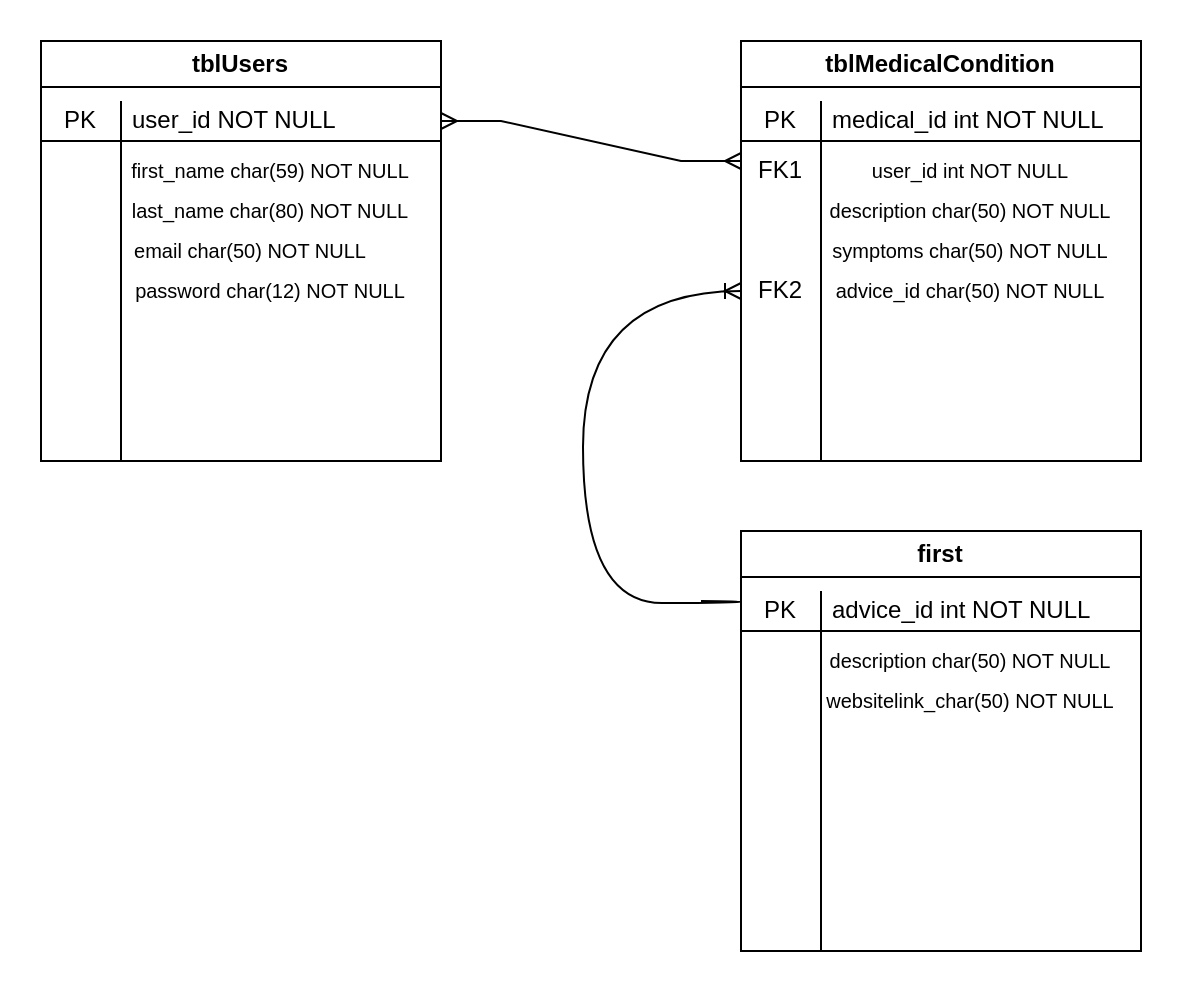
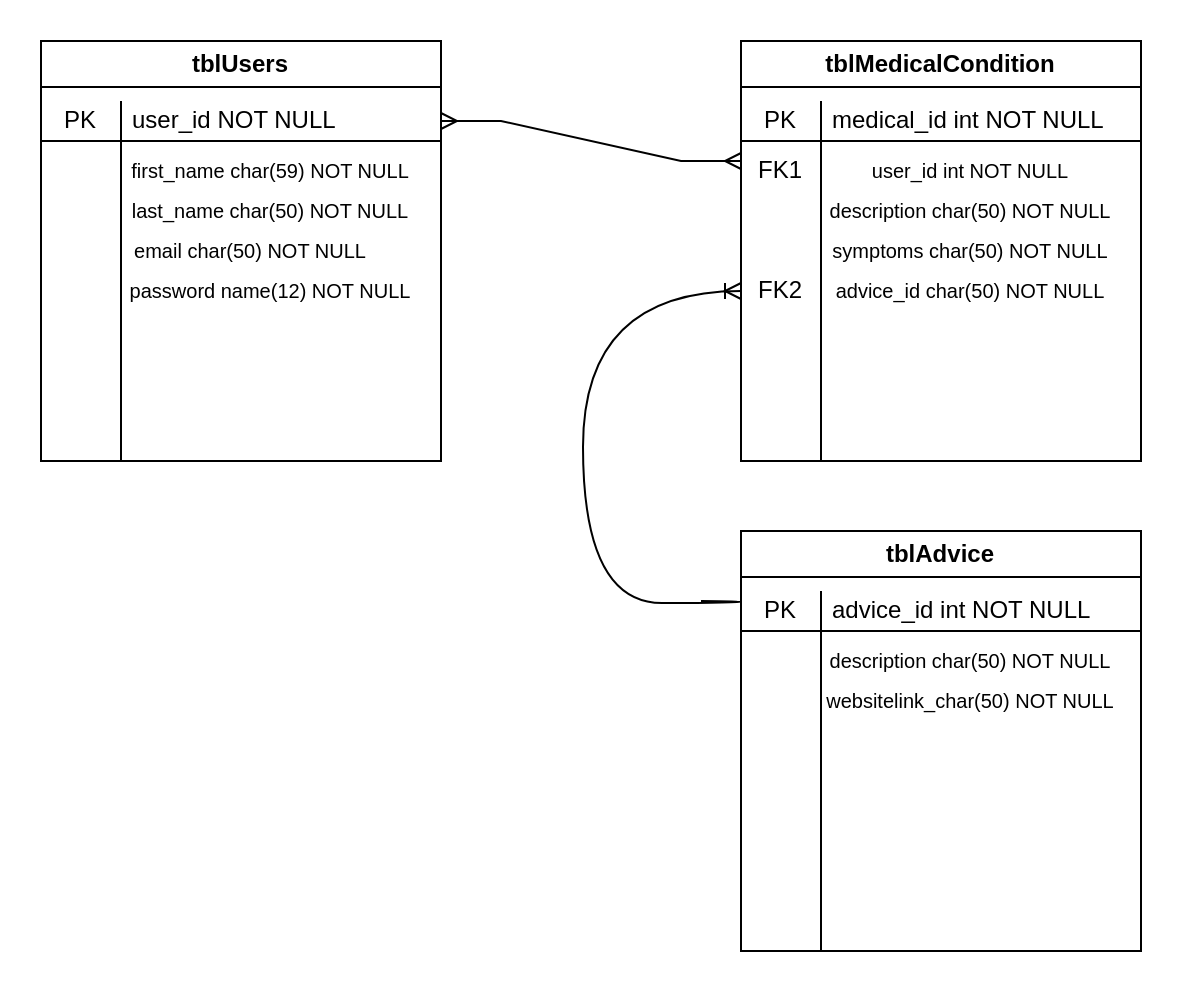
  <mxCell id="0" />
  <mxCell id="1" parent="0" />
  <mxCell id="2" value="tblUsers" style="swimlane;whiteSpace=wrap;html=1;" vertex="1" parent="1"><mxGeometry x="20" y="20" width="200" height="210" as="geometry"><mxRectangle x="140" y="130" width="80" height="30" as="alternateBounds" /></mxGeometry></mxCell>
  <mxCell id="3" value="PK" style="text;html=1;align=center;verticalAlign=middle;whiteSpace=wrap;rounded=0;" vertex="1" parent="2"><mxGeometry y="30" width="40" height="20" as="geometry" /></mxCell>
  <mxCell id="4" value="" style="endArrow=none;html=1;rounded=0;" edge="1" parent="2"><mxGeometry width="50" height="50" relative="1" as="geometry"><mxPoint x="40" y="210" as="sourcePoint" /><mxPoint x="40" y="30" as="targetPoint" /></mxGeometry></mxCell>
  <mxCell id="5" value="user_id NOT NULL" style="text;strokeColor=none;fillColor=none;align=left;verticalAlign=middle;spacingLeft=4;spacingRight=4;overflow=hidden;points=[[0,0.5],[1,0.5]];portConstraint=eastwest;rotatable=0;whiteSpace=wrap;html=1;" vertex="1" parent="2"><mxGeometry x="40" y="25" width="160" height="30" as="geometry" /></mxCell>
  <mxCell id="6" value="" style="endArrow=none;html=1;rounded=0;exitX=0;exitY=1;exitDx=0;exitDy=0;" edge="1" parent="2" source="3"><mxGeometry width="50" height="50" relative="1" as="geometry"><mxPoint x="70" y="70" as="sourcePoint" /><mxPoint x="200" y="50" as="targetPoint" /></mxGeometry></mxCell>
  <mxCell id="7" value="&lt;font style=&quot;font-size: 10px;&quot;&gt;first_name char(59) NOT NULL&lt;/font&gt;" style="text;html=1;align=center;verticalAlign=middle;whiteSpace=wrap;rounded=0;" vertex="1" parent="2"><mxGeometry x="30" y="50" width="170" height="30" as="geometry" /></mxCell>
- <mxCell id="8" value="&lt;font style=&quot;font-size: 10px;&quot;&gt;last_name char(80) NOT NULL&lt;/font&gt;" style="text;html=1;align=center;verticalAlign=middle;whiteSpace=wrap;rounded=0;" vertex="1" parent="2"><mxGeometry x="30" y="70" width="170" height="30" as="geometry" /></mxCell>
+ <mxCell id="8" value="&lt;font style=&quot;font-size: 10px;&quot;&gt;last_name char(50) NOT NULL&lt;/font&gt;" style="text;html=1;align=center;verticalAlign=middle;whiteSpace=wrap;rounded=0;" vertex="1" parent="2"><mxGeometry x="30" y="70" width="170" height="30" as="geometry" /></mxCell>
  <mxCell id="9" value="&lt;font style=&quot;font-size: 10px;&quot;&gt;email char(50) NOT NULL&lt;/font&gt;" style="text;html=1;align=center;verticalAlign=middle;whiteSpace=wrap;rounded=0;" vertex="1" parent="2"><mxGeometry x="20" y="90" width="170" height="30" as="geometry" /></mxCell>
- <mxCell id="10" value="&lt;font style=&quot;font-size: 10px;&quot;&gt;password char(12) NOT NULL&lt;/font&gt;" style="text;html=1;align=center;verticalAlign=middle;whiteSpace=wrap;rounded=0;" vertex="1" parent="2"><mxGeometry x="30" y="110" width="170" height="30" as="geometry" /></mxCell>
+ <mxCell id="10" value="&lt;font style=&quot;font-size: 10px;&quot;&gt;password name(12) NOT NULL&lt;/font&gt;" style="text;html=1;align=center;verticalAlign=middle;whiteSpace=wrap;rounded=0;" vertex="1" parent="2"><mxGeometry x="30" y="110" width="170" height="30" as="geometry" /></mxCell>
  <mxCell id="11" value="" style="edgeStyle=entityRelationEdgeStyle;fontSize=12;html=1;endArrow=ERmany;startArrow=ERmany;rounded=0;entryX=0;entryY=0.25;entryDx=0;entryDy=0;" edge="1" parent="1" target="21"><mxGeometry width="100" height="100" relative="1" as="geometry"><mxPoint x="220" y="60" as="sourcePoint" /><mxPoint x="280" y="100" as="targetPoint" /></mxGeometry></mxCell>
  <mxCell id="12" value="tblMedicalCondition" style="swimlane;whiteSpace=wrap;html=1;" vertex="1" parent="1"><mxGeometry x="370" y="20" width="200" height="210" as="geometry"><mxRectangle x="140" y="130" width="80" height="30" as="alternateBounds" /></mxGeometry></mxCell>
  <mxCell id="13" value="PK" style="text;html=1;align=center;verticalAlign=middle;whiteSpace=wrap;rounded=0;" vertex="1" parent="12"><mxGeometry y="30" width="40" height="20" as="geometry" /></mxCell>
  <mxCell id="14" value="" style="endArrow=none;html=1;rounded=0;" edge="1" parent="12"><mxGeometry width="50" height="50" relative="1" as="geometry"><mxPoint x="40" y="210" as="sourcePoint" /><mxPoint x="40" y="30" as="targetPoint" /></mxGeometry></mxCell>
  <mxCell id="15" value="medical_id int NOT NULL" style="text;strokeColor=none;fillColor=none;align=left;verticalAlign=middle;spacingLeft=4;spacingRight=4;overflow=hidden;points=[[0,0.5],[1,0.5]];portConstraint=eastwest;rotatable=0;whiteSpace=wrap;html=1;" vertex="1" parent="12"><mxGeometry x="40" y="25" width="160" height="30" as="geometry" /></mxCell>
  <mxCell id="16" value="" style="endArrow=none;html=1;rounded=0;exitX=0;exitY=1;exitDx=0;exitDy=0;" edge="1" parent="12" source="13"><mxGeometry width="50" height="50" relative="1" as="geometry"><mxPoint x="70" y="70" as="sourcePoint" /><mxPoint x="200" y="50" as="targetPoint" /></mxGeometry></mxCell>
  <mxCell id="17" value="&lt;font style=&quot;font-size: 10px;&quot;&gt;user_id int NOT NULL&lt;/font&gt;" style="text;html=1;align=center;verticalAlign=middle;whiteSpace=wrap;rounded=0;" vertex="1" parent="12"><mxGeometry x="30" y="50" width="170" height="30" as="geometry" /></mxCell>
  <mxCell id="18" value="&lt;font style=&quot;font-size: 10px;&quot;&gt;description char(50) NOT NULL&lt;/font&gt;" style="text;html=1;align=center;verticalAlign=middle;whiteSpace=wrap;rounded=0;" vertex="1" parent="12"><mxGeometry x="30" y="70" width="170" height="30" as="geometry" /></mxCell>
  <mxCell id="19" value="&lt;font style=&quot;font-size: 10px;&quot;&gt;symptoms char(50) NOT NULL&lt;/font&gt;" style="text;html=1;align=center;verticalAlign=middle;whiteSpace=wrap;rounded=0;" vertex="1" parent="12"><mxGeometry x="30" y="90" width="170" height="30" as="geometry" /></mxCell>
  <mxCell id="20" value="&lt;font style=&quot;font-size: 10px;&quot;&gt;advice_id char(50) NOT NULL&lt;/font&gt;" style="text;html=1;align=center;verticalAlign=middle;whiteSpace=wrap;rounded=0;" vertex="1" parent="12"><mxGeometry x="30" y="110" width="170" height="30" as="geometry" /></mxCell>
  <mxCell id="21" value="FK1" style="text;html=1;align=center;verticalAlign=middle;whiteSpace=wrap;rounded=0;" vertex="1" parent="12"><mxGeometry y="55" width="40" height="20" as="geometry" /></mxCell>
  <mxCell id="22" value="FK2" style="text;html=1;align=center;verticalAlign=middle;whiteSpace=wrap;rounded=0;" vertex="1" parent="12"><mxGeometry y="115" width="40" height="20" as="geometry" /></mxCell>
- <mxCell id="23" value="first" style="swimlane;whiteSpace=wrap;html=1;" vertex="1" parent="1"><mxGeometry x="370" y="265" width="200" height="210" as="geometry"><mxRectangle x="140" y="130" width="80" height="30" as="alternateBounds" /></mxGeometry></mxCell>
+ <mxCell id="23" value="tblAdvice" style="swimlane;whiteSpace=wrap;html=1;" vertex="1" parent="1"><mxGeometry x="370" y="265" width="200" height="210" as="geometry"><mxRectangle x="140" y="130" width="80" height="30" as="alternateBounds" /></mxGeometry></mxCell>
  <mxCell id="24" value="PK" style="text;html=1;align=center;verticalAlign=middle;whiteSpace=wrap;rounded=0;" vertex="1" parent="23"><mxGeometry y="30" width="40" height="20" as="geometry" /></mxCell>
  <mxCell id="25" value="" style="endArrow=none;html=1;rounded=0;" edge="1" parent="23"><mxGeometry width="50" height="50" relative="1" as="geometry"><mxPoint x="40" y="210" as="sourcePoint" /><mxPoint x="40" y="30" as="targetPoint" /></mxGeometry></mxCell>
  <mxCell id="26" value="advice_id int NOT NULL" style="text;strokeColor=none;fillColor=none;align=left;verticalAlign=middle;spacingLeft=4;spacingRight=4;overflow=hidden;points=[[0,0.5],[1,0.5]];portConstraint=eastwest;rotatable=0;whiteSpace=wrap;html=1;" vertex="1" parent="23"><mxGeometry x="40" y="25" width="160" height="30" as="geometry" /></mxCell>
  <mxCell id="27" value="" style="endArrow=none;html=1;rounded=0;exitX=0;exitY=1;exitDx=0;exitDy=0;" edge="1" parent="23" source="24"><mxGeometry width="50" height="50" relative="1" as="geometry"><mxPoint x="70" y="70" as="sourcePoint" /><mxPoint x="200" y="50" as="targetPoint" /></mxGeometry></mxCell>
  <mxCell id="28" value="&lt;font style=&quot;font-size: 10px;&quot;&gt;description char(50) NOT NULL&lt;/font&gt;" style="text;html=1;align=center;verticalAlign=middle;whiteSpace=wrap;rounded=0;" vertex="1" parent="23"><mxGeometry x="30" y="50" width="170" height="30" as="geometry" /></mxCell>
  <mxCell id="29" value="&lt;font style=&quot;font-size: 10px;&quot;&gt;websitelink_char(50) NOT NULL&lt;/font&gt;" style="text;html=1;align=center;verticalAlign=middle;whiteSpace=wrap;rounded=0;" vertex="1" parent="23"><mxGeometry x="30" y="70" width="170" height="30" as="geometry" /></mxCell>
  <mxCell id="30" value="" style="edgeStyle=orthogonalEdgeStyle;fontSize=12;html=1;endArrow=ERoneToMany;rounded=0;curved=1;entryX=0;entryY=0.5;entryDx=0;entryDy=0;" edge="1" parent="1" target="22"><mxGeometry width="100" height="100" relative="1" as="geometry"><mxPoint x="350" y="300" as="sourcePoint" /><mxPoint x="290" y="140" as="targetPoint" /><Array as="points"><mxPoint x="370" y="300" /><mxPoint x="370" y="301" /><mxPoint x="291" y="301" /><mxPoint x="291" y="145" /></Array></mxGeometry></mxCell>
